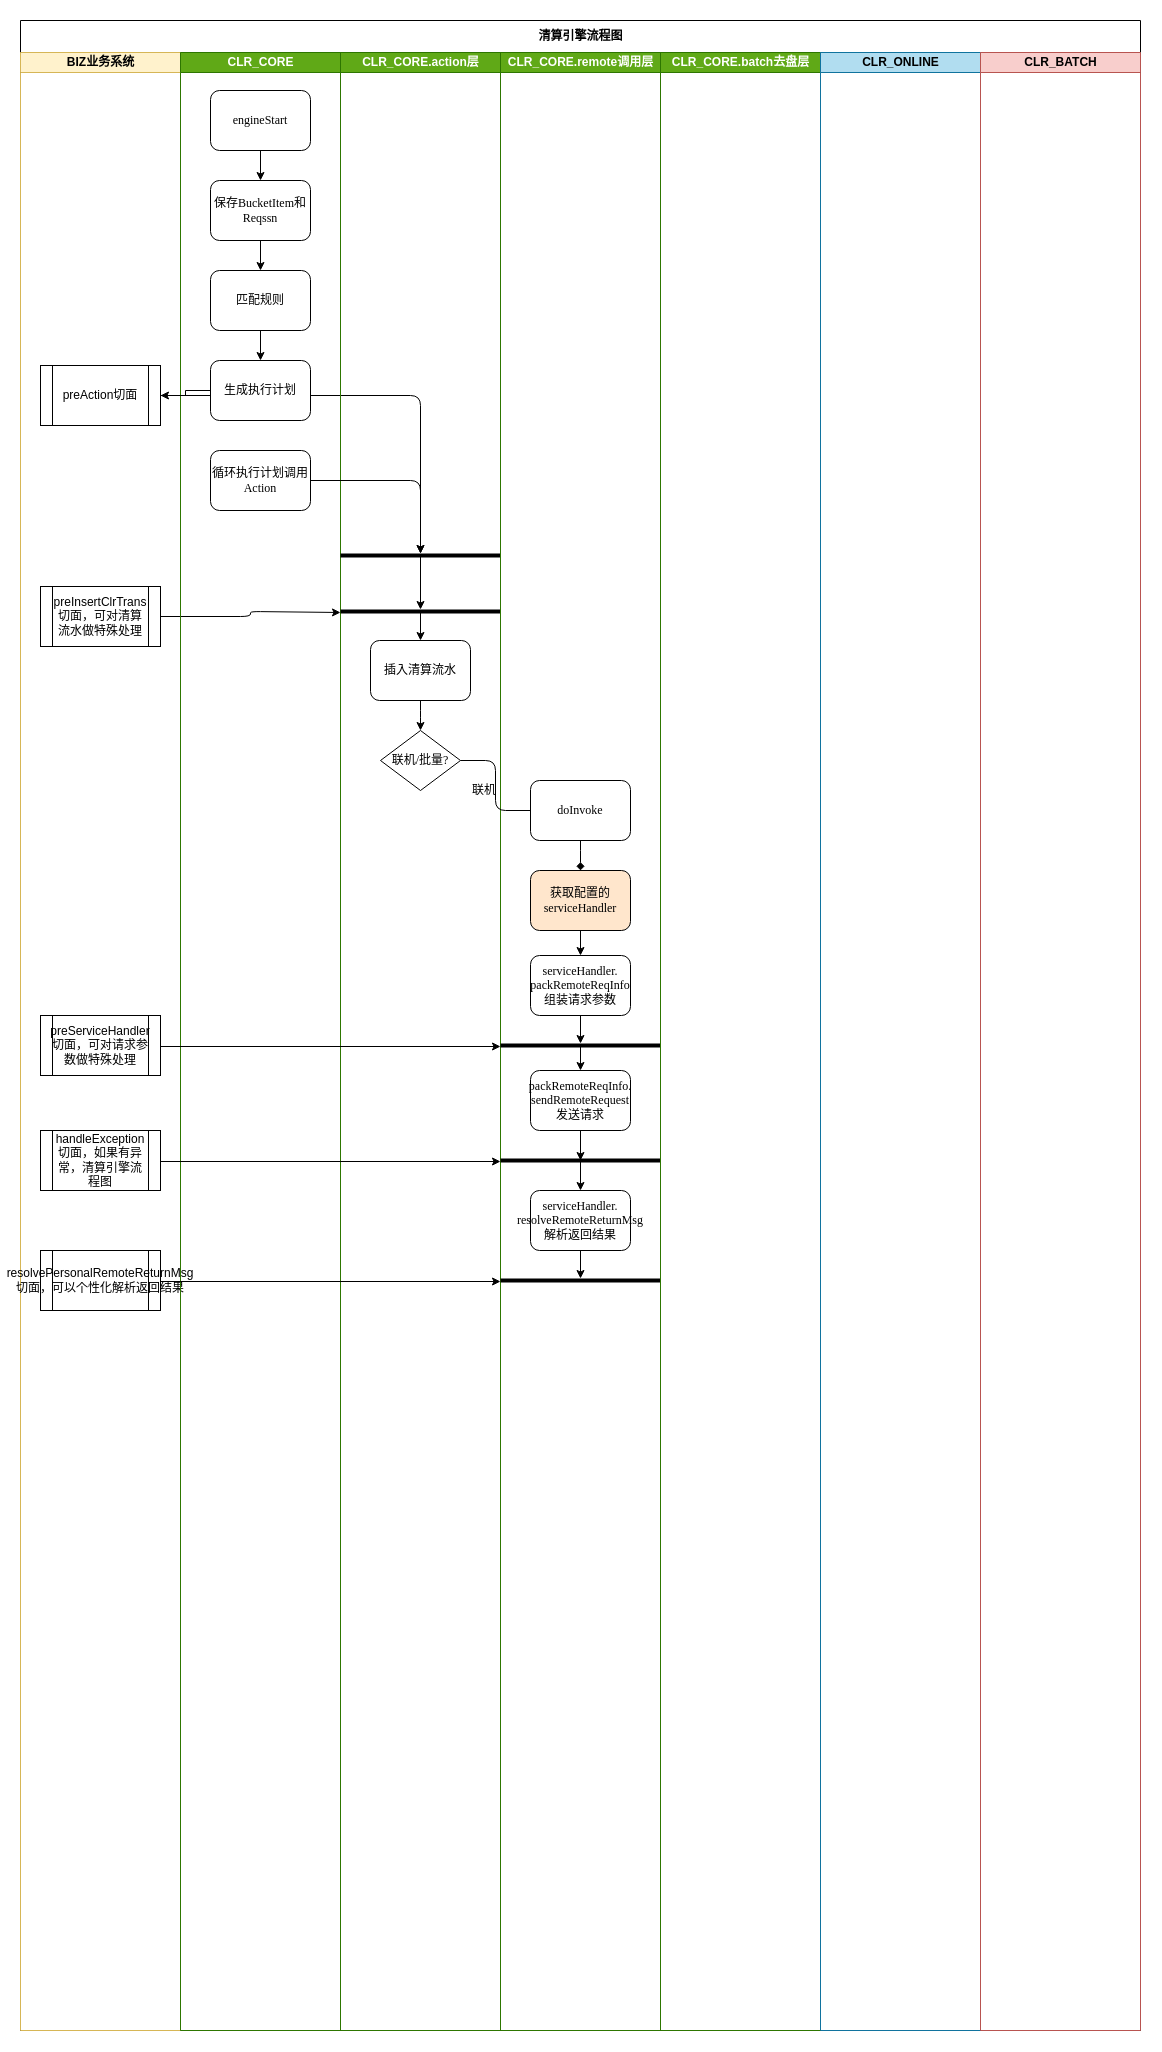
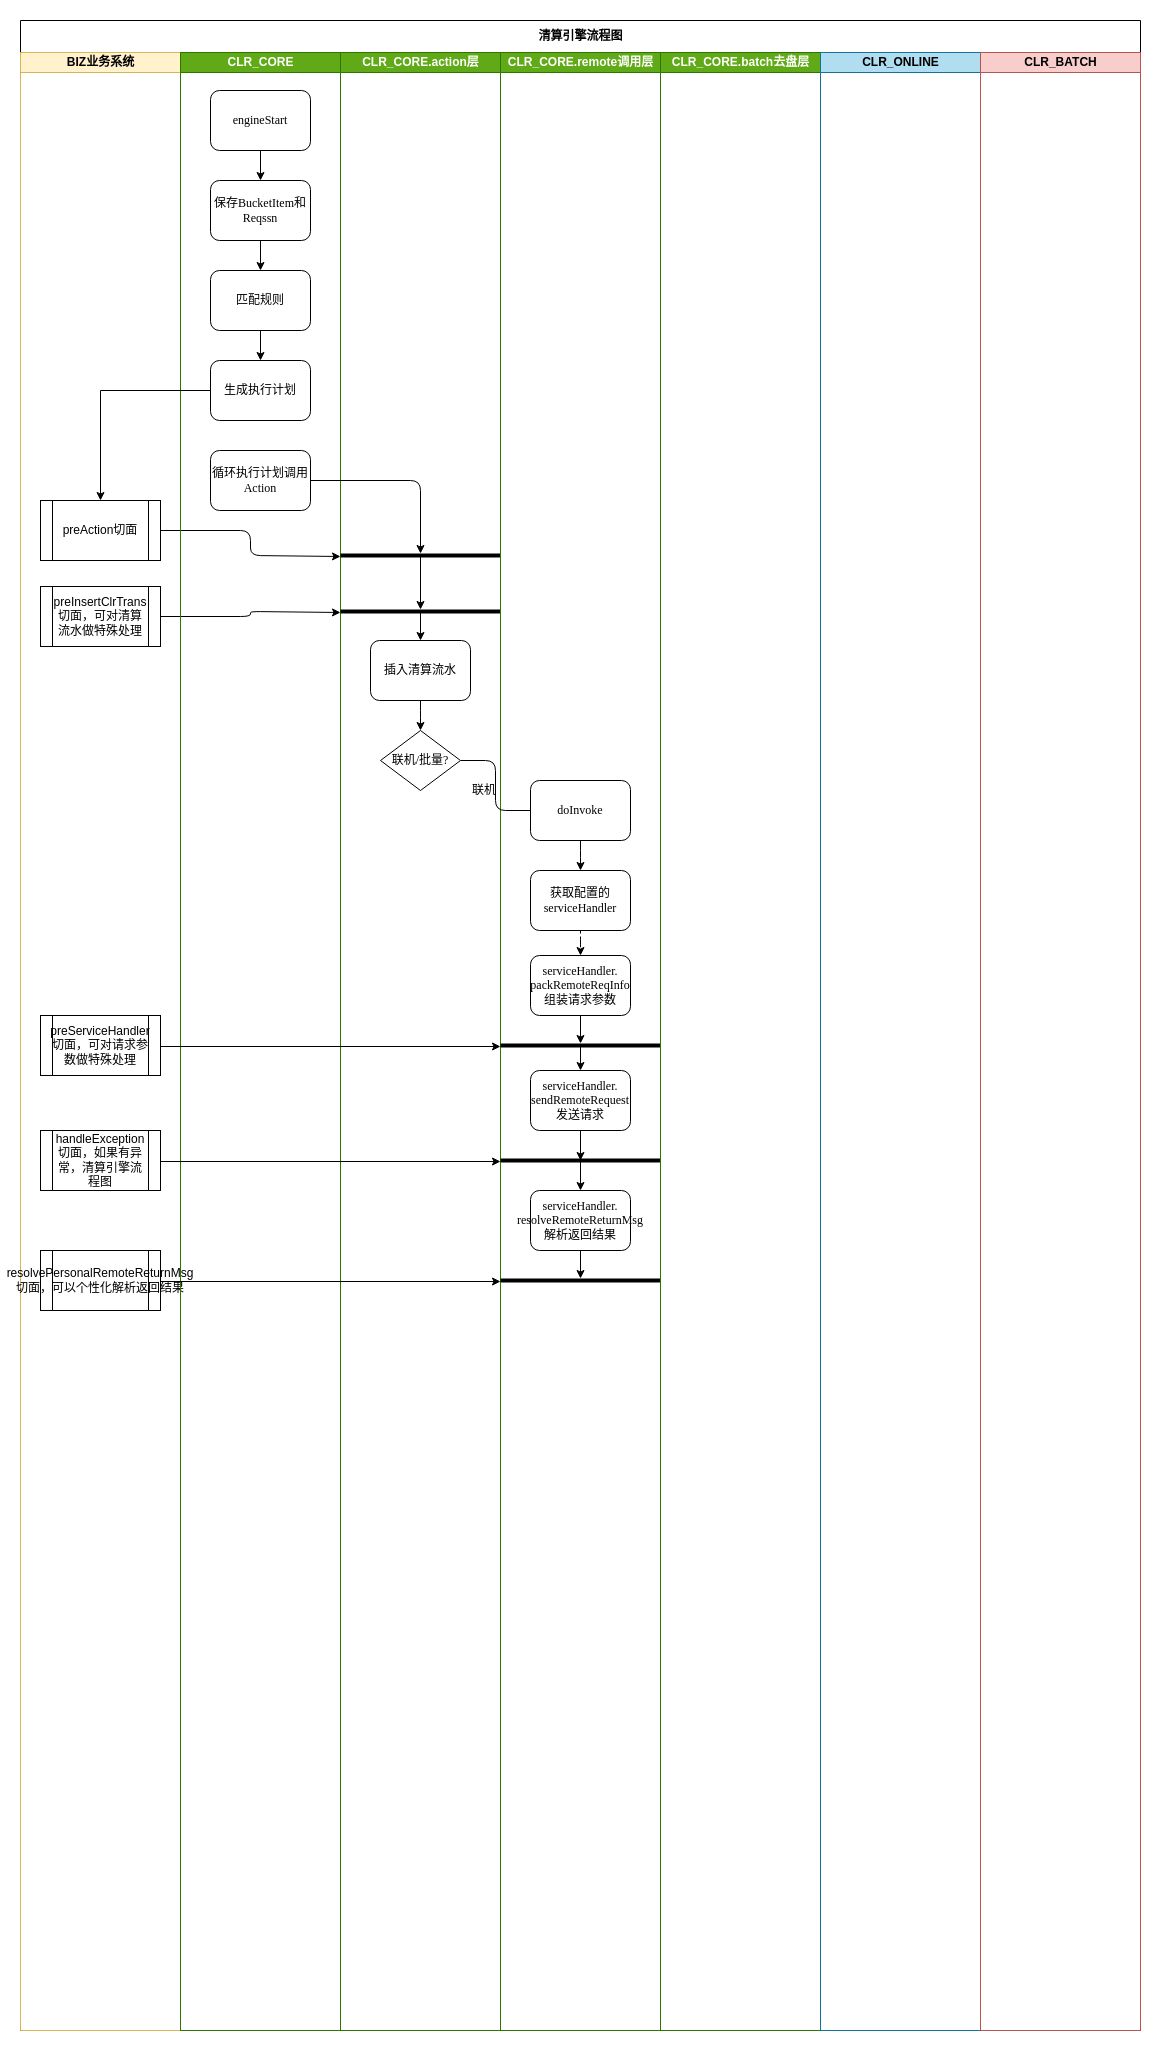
  <mxCell id="0" />
  <mxCell id="1" parent="0" />
  <mxCell id="2" value="清算引擎流程图" style="swimlane;html=1;childLayout=stackLayout;startSize=32;rounded=0;shadow=0;labelBackgroundColor=none;strokeColor=#000000;strokeWidth=1;fillColor=#ffffff;fontFamily=Verdana;fontSize=12;fontColor=#000000;align=center;" parent="1" vertex="1"><mxGeometry x="20" y="20" width="1120" height="2010" as="geometry" /></mxCell>
  <mxCell id="3" value="BIZ业务系统" style="swimlane;html=1;startSize=20;fillColor=#fff2cc;strokeColor=#d6b656;" parent="2" vertex="1"><mxGeometry y="32" width="160" height="1978" as="geometry" /></mxCell>
- <mxCell id="4" value="preAction切面" style="shape=process;whiteSpace=wrap;html=1;backgroundOutline=1;fontSize=12;" vertex="1" parent="3"><mxGeometry x="20" y="313" width="120" height="60" as="geometry" /></mxCell>
+ <mxCell id="4" value="preAction切面" style="shape=process;whiteSpace=wrap;html=1;backgroundOutline=1;fontSize=12;" vertex="1" parent="3"><mxGeometry x="20" y="448" width="120" height="60" as="geometry" /></mxCell>
  <mxCell id="5" value="preInsertClrTrans切面，可对清算流水做特殊处理" style="shape=process;whiteSpace=wrap;html=1;backgroundOutline=1;fontSize=12;" vertex="1" parent="3"><mxGeometry x="20" y="534" width="120" height="60" as="geometry" /></mxCell>
  <mxCell id="6" value="preServiceHandler切面，可对请求参数做特殊处理" style="shape=process;whiteSpace=wrap;html=1;backgroundOutline=1;fontSize=12;" vertex="1" parent="3"><mxGeometry x="20" y="963" width="120" height="60" as="geometry" /></mxCell>
  <mxCell id="7" value="handleException切面，如果有异常，清算引擎流程图" style="shape=process;whiteSpace=wrap;html=1;backgroundOutline=1;fontSize=12;" vertex="1" parent="3"><mxGeometry x="20" y="1078" width="120" height="60" as="geometry" /></mxCell>
  <mxCell id="8" value="resolvePersonalRemoteReturnMsg切面，可以个性化解析返回结果" style="shape=process;whiteSpace=wrap;html=1;backgroundOutline=1;fontSize=12;" vertex="1" parent="3"><mxGeometry x="20" y="1198" width="120" height="60" as="geometry" /></mxCell>
  <mxCell id="9" style="edgeStyle=orthogonalEdgeStyle;rounded=1;orthogonalLoop=1;jettySize=auto;html=1;fontSize=12;" edge="1" parent="2" source="4" target="23"><mxGeometry relative="1" as="geometry" /></mxCell>
  <mxCell id="10" style="edgeStyle=orthogonalEdgeStyle;rounded=1;orthogonalLoop=1;jettySize=auto;html=1;fontSize=12;" edge="1" parent="2" source="5" target="27"><mxGeometry relative="1" as="geometry" /></mxCell>
  <mxCell id="11" value="&lt;div&gt;CLR_CORE&lt;/div&gt;" style="swimlane;html=1;startSize=20;fillColor=#60a917;strokeColor=#2D7600;fontColor=#ffffff;" parent="2" vertex="1"><mxGeometry x="160" y="32" width="160" height="1978" as="geometry" /></mxCell>
  <mxCell id="12" value="" style="edgeStyle=orthogonalEdgeStyle;rounded=0;orthogonalLoop=1;jettySize=auto;html=1;fontSize=12;" edge="1" parent="11" source="13" target="15"><mxGeometry relative="1" as="geometry" /></mxCell>
  <mxCell id="13" value="engineStart" style="rounded=1;whiteSpace=wrap;html=1;shadow=0;labelBackgroundColor=none;strokeColor=#000000;strokeWidth=1;fillColor=#ffffff;fontFamily=Verdana;fontSize=12;fontColor=#000000;align=center;" vertex="1" parent="11"><mxGeometry x="30" y="38" width="100" height="60" as="geometry" /></mxCell>
  <mxCell id="14" value="" style="edgeStyle=orthogonalEdgeStyle;rounded=0;orthogonalLoop=1;jettySize=auto;html=1;fontSize=12;" edge="1" parent="11" source="15" target="17"><mxGeometry relative="1" as="geometry" /></mxCell>
  <mxCell id="15" value="保存BucketItem和Reqssn" style="rounded=1;whiteSpace=wrap;html=1;shadow=0;labelBackgroundColor=none;strokeColor=#000000;strokeWidth=1;fillColor=#ffffff;fontFamily=Verdana;fontSize=12;fontColor=#000000;align=center;" vertex="1" parent="11"><mxGeometry x="30" y="128" width="100" height="60" as="geometry" /></mxCell>
  <mxCell id="16" value="" style="edgeStyle=orthogonalEdgeStyle;rounded=0;orthogonalLoop=1;jettySize=auto;html=1;fontSize=12;" edge="1" parent="11" source="17" target="19"><mxGeometry relative="1" as="geometry" /></mxCell>
  <mxCell id="17" value="匹配规则" style="rounded=1;whiteSpace=wrap;html=1;shadow=0;labelBackgroundColor=none;strokeColor=#000000;strokeWidth=1;fillColor=#ffffff;fontFamily=Verdana;fontSize=12;fontColor=#000000;align=center;" vertex="1" parent="11"><mxGeometry x="30" y="218" width="100" height="60" as="geometry" /></mxCell>
  <mxCell id="18" value="" style="edgeStyle=orthogonalEdgeStyle;rounded=0;orthogonalLoop=1;jettySize=auto;html=1;fontSize=12;" edge="1" parent="11" source="19" target="4"><mxGeometry relative="1" as="geometry" /></mxCell>
  <mxCell id="19" value="生成执行计划" style="rounded=1;whiteSpace=wrap;html=1;shadow=0;labelBackgroundColor=none;strokeColor=#000000;strokeWidth=1;fillColor=#ffffff;fontFamily=Verdana;fontSize=12;fontColor=#000000;align=center;" vertex="1" parent="11"><mxGeometry x="30" y="308" width="100" height="60" as="geometry" /></mxCell>
  <mxCell id="20" value="循环执行计划调用Action" style="rounded=1;whiteSpace=wrap;html=1;shadow=0;labelBackgroundColor=none;strokeColor=#000000;strokeWidth=1;fillColor=#ffffff;fontFamily=Verdana;fontSize=12;fontColor=#000000;align=center;" vertex="1" parent="11"><mxGeometry x="30" y="398" width="100" height="60" as="geometry" /></mxCell>
  <mxCell id="21" value="CLR_CORE.action层" style="swimlane;html=1;startSize=20;fillColor=#60a917;strokeColor=#2D7600;fontColor=#ffffff;" parent="2" vertex="1"><mxGeometry x="320" y="32" width="160" height="1978" as="geometry" /></mxCell>
  <mxCell id="22" style="edgeStyle=orthogonalEdgeStyle;rounded=1;orthogonalLoop=1;jettySize=auto;html=1;fontSize=12;" edge="1" parent="21" source="23" target="27"><mxGeometry relative="1" as="geometry" /></mxCell>
  <mxCell id="23" value="" style="line;strokeWidth=4;html=1;perimeter=backbonePerimeter;points=[];outlineConnect=0;fontSize=12;" vertex="1" parent="21"><mxGeometry y="498" width="160" height="10" as="geometry" /></mxCell>
  <mxCell id="24" style="edgeStyle=orthogonalEdgeStyle;rounded=1;orthogonalLoop=1;jettySize=auto;html=1;entryX=0.5;entryY=0;entryDx=0;entryDy=0;fontSize=12;" edge="1" parent="21" source="25" target="28"><mxGeometry relative="1" as="geometry" /></mxCell>
  <mxCell id="25" value="插入清算流水" style="rounded=1;whiteSpace=wrap;html=1;shadow=0;labelBackgroundColor=none;strokeColor=#000000;strokeWidth=1;fillColor=#ffffff;fontFamily=Verdana;fontSize=12;fontColor=#000000;align=center;" vertex="1" parent="21"><mxGeometry x="30" y="588" width="100" height="60" as="geometry" /></mxCell>
  <mxCell id="26" style="edgeStyle=orthogonalEdgeStyle;rounded=1;orthogonalLoop=1;jettySize=auto;html=1;fontSize=12;" edge="1" parent="21" source="27" target="25"><mxGeometry relative="1" as="geometry" /></mxCell>
  <mxCell id="27" value="" style="line;strokeWidth=4;html=1;perimeter=backbonePerimeter;points=[];outlineConnect=0;fontSize=12;" vertex="1" parent="21"><mxGeometry y="554" width="160" height="10" as="geometry" /></mxCell>
  <mxCell id="28" value="联机/批量?" style="rhombus;whiteSpace=wrap;html=1;rounded=0;shadow=0;labelBackgroundColor=none;strokeColor=#000000;strokeWidth=1;fillColor=#ffffff;fontFamily=Verdana;fontSize=12;fontColor=#000000;align=center;" parent="21" vertex="1"><mxGeometry x="40" y="678" width="80" height="60" as="geometry" /></mxCell>
  <mxCell id="29" value="联机" style="text;html=1;resizable=0;points=[];autosize=1;align=left;verticalAlign=top;spacingTop=-4;fontSize=12;" vertex="1" parent="21"><mxGeometry x="130" y="728" width="40" height="20" as="geometry" /></mxCell>
  <mxCell id="30" value="CLR_CORE.remote调用层" style="swimlane;html=1;startSize=20;fillColor=#60a917;strokeColor=#2D7600;fontColor=#ffffff;" parent="2" vertex="1"><mxGeometry x="480" y="32" width="160" height="1978" as="geometry" /></mxCell>
- <mxCell id="31" style="edgeStyle=orthogonalEdgeStyle;rounded=1;orthogonalLoop=1;jettySize=auto;html=1;fontSize=12;endArrow=diamond;" edge="1" parent="30" source="32" target="34"><mxGeometry relative="1" as="geometry" /></mxCell>
+ <mxCell id="31" style="edgeStyle=orthogonalEdgeStyle;rounded=1;orthogonalLoop=1;jettySize=auto;html=1;fontSize=12;" edge="1" parent="30" source="32" target="34"><mxGeometry relative="1" as="geometry" /></mxCell>
  <mxCell id="32" value="doInvoke" style="rounded=1;whiteSpace=wrap;html=1;shadow=0;labelBackgroundColor=none;strokeColor=#000000;strokeWidth=1;fillColor=#ffffff;fontFamily=Verdana;fontSize=12;fontColor=#000000;align=center;" vertex="1" parent="30"><mxGeometry x="30" y="728" width="100" height="60" as="geometry" /></mxCell>
- <mxCell id="33" value="" style="edgeStyle=orthogonalEdgeStyle;rounded=1;orthogonalLoop=1;jettySize=auto;html=1;fontSize=12;" edge="1" parent="30" source="34" target="38"><mxGeometry relative="1" as="geometry" /></mxCell>
- <mxCell id="34" value="获取配置的serviceHandler" style="rounded=1;whiteSpace=wrap;html=1;shadow=0;labelBackgroundColor=none;strokeColor=#000000;strokeWidth=1;fillColor=#ffe6cc;fontFamily=Verdana;fontSize=12;fontColor=#000000;align=center;" vertex="1" parent="30"><mxGeometry x="30" y="818" width="100" height="60" as="geometry" /></mxCell>
+ <mxCell id="33" value="" style="edgeStyle=orthogonalEdgeStyle;rounded=1;orthogonalLoop=1;jettySize=auto;html=1;fontSize=12;dashed=1;" edge="1" parent="30" source="34" target="38"><mxGeometry relative="1" as="geometry" /></mxCell>
+ <mxCell id="34" value="获取配置的serviceHandler" style="rounded=1;whiteSpace=wrap;html=1;shadow=0;labelBackgroundColor=none;strokeColor=#000000;strokeWidth=1;fillColor=#ffffff;fontFamily=Verdana;fontSize=12;fontColor=#000000;align=center;" vertex="1" parent="30"><mxGeometry x="30" y="818" width="100" height="60" as="geometry" /></mxCell>
  <mxCell id="35" style="edgeStyle=orthogonalEdgeStyle;rounded=1;orthogonalLoop=1;jettySize=auto;html=1;fontSize=12;" edge="1" parent="30" source="36" target="40"><mxGeometry relative="1" as="geometry" /></mxCell>
  <mxCell id="36" value="" style="line;strokeWidth=4;html=1;perimeter=backbonePerimeter;points=[];outlineConnect=0;fontSize=12;" vertex="1" parent="30"><mxGeometry y="988" width="160" height="10" as="geometry" /></mxCell>
  <mxCell id="37" style="edgeStyle=orthogonalEdgeStyle;rounded=1;orthogonalLoop=1;jettySize=auto;html=1;fontSize=12;" edge="1" parent="30" source="38" target="36"><mxGeometry relative="1" as="geometry" /></mxCell>
  <mxCell id="38" value="&lt;div&gt;serviceHandler.&lt;/div&gt;&lt;div&gt;packRemoteReqInfo&lt;br&gt;组装请求参数&lt;br&gt;&lt;/div&gt;" style="rounded=1;whiteSpace=wrap;html=1;shadow=0;labelBackgroundColor=none;strokeColor=#000000;strokeWidth=1;fillColor=#ffffff;fontFamily=Verdana;fontSize=12;fontColor=#000000;align=center;" vertex="1" parent="30"><mxGeometry x="30" y="903" width="100" height="60" as="geometry" /></mxCell>
  <mxCell id="39" style="edgeStyle=orthogonalEdgeStyle;rounded=1;orthogonalLoop=1;jettySize=auto;html=1;entryX=0.5;entryY=0.5;entryDx=0;entryDy=0;entryPerimeter=0;fontSize=12;" edge="1" parent="30" source="40" target="44"><mxGeometry relative="1" as="geometry" /></mxCell>
- <mxCell id="40" value="&lt;div&gt;packRemoteReqInfo.&lt;/div&gt;&lt;div&gt;sendRemoteRequest&lt;/div&gt;&lt;div&gt;发送请求&lt;br&gt;&lt;/div&gt;" style="rounded=1;whiteSpace=wrap;html=1;shadow=0;labelBackgroundColor=none;strokeColor=#000000;strokeWidth=1;fillColor=#ffffff;fontFamily=Verdana;fontSize=12;fontColor=#000000;align=center;" vertex="1" parent="30"><mxGeometry x="30" y="1018" width="100" height="60" as="geometry" /></mxCell>
+ <mxCell id="40" value="&lt;div&gt;serviceHandler.&lt;/div&gt;&lt;div&gt;sendRemoteRequest&lt;/div&gt;&lt;div&gt;发送请求&lt;br&gt;&lt;/div&gt;" style="rounded=1;whiteSpace=wrap;html=1;shadow=0;labelBackgroundColor=none;strokeColor=#000000;strokeWidth=1;fillColor=#ffffff;fontFamily=Verdana;fontSize=12;fontColor=#000000;align=center;" vertex="1" parent="30"><mxGeometry x="30" y="1018" width="100" height="60" as="geometry" /></mxCell>
  <mxCell id="41" style="edgeStyle=orthogonalEdgeStyle;rounded=1;orthogonalLoop=1;jettySize=auto;html=1;fontSize=12;" edge="1" parent="30" source="42" target="45"><mxGeometry relative="1" as="geometry" /></mxCell>
  <mxCell id="42" value="&lt;div&gt;serviceHandler.&lt;/div&gt;&lt;div&gt;resolveRemoteReturnMsg&lt;/div&gt;&lt;div&gt;解析返回结果&lt;br&gt;&lt;/div&gt;" style="rounded=1;whiteSpace=wrap;html=1;shadow=0;labelBackgroundColor=none;strokeColor=#000000;strokeWidth=1;fillColor=#ffffff;fontFamily=Verdana;fontSize=12;fontColor=#000000;align=center;" vertex="1" parent="30"><mxGeometry x="30" y="1138" width="100" height="60" as="geometry" /></mxCell>
  <mxCell id="43" style="edgeStyle=orthogonalEdgeStyle;rounded=1;orthogonalLoop=1;jettySize=auto;html=1;fontSize=12;" edge="1" parent="30" source="44" target="42"><mxGeometry relative="1" as="geometry" /></mxCell>
  <mxCell id="44" value="" style="line;strokeWidth=4;html=1;perimeter=backbonePerimeter;points=[];outlineConnect=0;fontSize=12;" vertex="1" parent="30"><mxGeometry y="1103" width="160" height="10" as="geometry" /></mxCell>
  <mxCell id="45" value="" style="line;strokeWidth=4;html=1;perimeter=backbonePerimeter;points=[];outlineConnect=0;fontSize=12;" vertex="1" parent="30"><mxGeometry y="1223" width="160" height="10" as="geometry" /></mxCell>
  <mxCell id="46" value="CLR_CORE.batch去盘层" style="swimlane;html=1;startSize=20;fillColor=#60a917;strokeColor=#2D7600;fontColor=#ffffff;" parent="2" vertex="1"><mxGeometry x="640" y="32" width="160" height="1978" as="geometry" /></mxCell>
  <mxCell id="47" value="CLR_ONLINE" style="swimlane;html=1;startSize=20;fillColor=#b1ddf0;strokeColor=#10739e;" vertex="1" parent="2"><mxGeometry x="800" y="32" width="160" height="1978" as="geometry" /></mxCell>
  <mxCell id="48" value="CLR_BATCH" style="swimlane;html=1;startSize=20;fillColor=#f8cecc;strokeColor=#b85450;" vertex="1" parent="2"><mxGeometry x="960" y="32" width="160" height="1978" as="geometry" /></mxCell>
  <mxCell id="49" style="edgeStyle=orthogonalEdgeStyle;rounded=1;orthogonalLoop=1;jettySize=auto;html=1;fontSize=12;" edge="1" parent="2" source="20" target="23"><mxGeometry relative="1" as="geometry" /></mxCell>
  <mxCell id="50" style="edgeStyle=orthogonalEdgeStyle;rounded=1;orthogonalLoop=1;jettySize=auto;html=1;fontSize=12;endArrow=none;" edge="1" parent="2" source="28" target="32"><mxGeometry relative="1" as="geometry" /></mxCell>
  <mxCell id="51" style="edgeStyle=orthogonalEdgeStyle;rounded=1;orthogonalLoop=1;jettySize=auto;html=1;fontSize=12;" edge="1" parent="2" source="6" target="36"><mxGeometry relative="1" as="geometry" /></mxCell>
  <mxCell id="52" style="edgeStyle=orthogonalEdgeStyle;rounded=1;orthogonalLoop=1;jettySize=auto;html=1;fontSize=12;" edge="1" parent="2" source="7" target="44"><mxGeometry relative="1" as="geometry" /></mxCell>
  <mxCell id="53" style="edgeStyle=orthogonalEdgeStyle;rounded=1;orthogonalLoop=1;jettySize=auto;html=1;fontSize=12;" edge="1" parent="2" source="8" target="45"><mxGeometry relative="1" as="geometry" /></mxCell>
